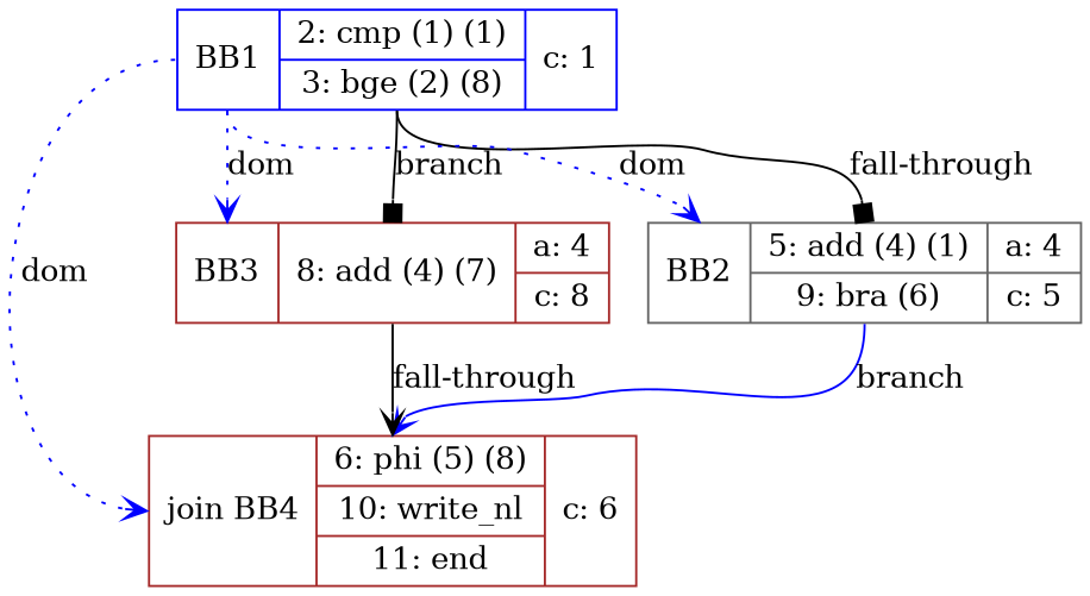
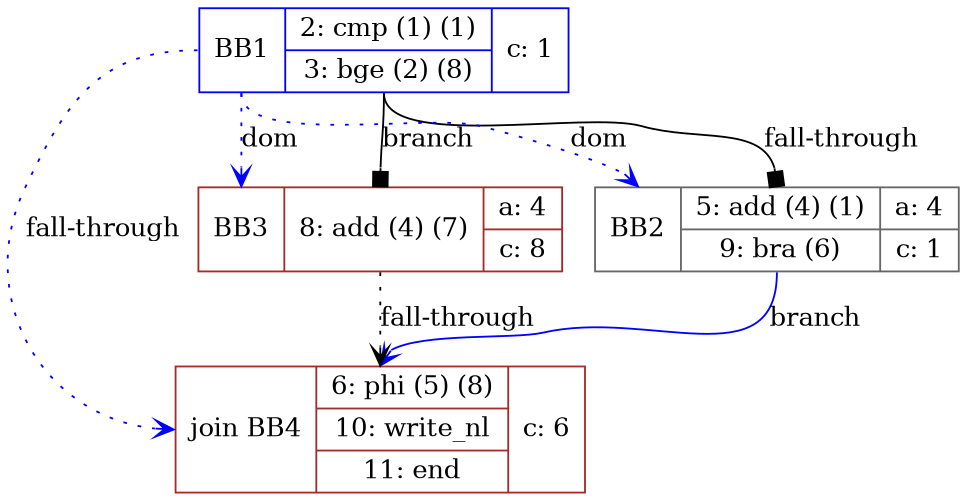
  digraph {
    node [color=brown shape=record]
    edge [arrowhead=vee headport=n tailport=s color=blue]
    n1 [color=blue label="<b>BB1 | {2: cmp (1) (1)|3: bge (2) (8)}| {c: 1}"]
-   n2 [color=gray40 label="<b>BB2 | {5: add (4) (1)|9: bra (6)}| {a: 4 | c: 5}"]
+   n2 [color=gray40 label="<b>BB2 | {5: add (4) (1)|9: bra (6)}| {a: 4 | c: 1}"]
    n3 [label="<b>BB3 | {8: add (4) (7)}| {a: 4 | c: 8}"]
    n4 [label="<b>join BB4 | {6: phi (5) (8)|10: write_nl|11: end}| {c: 6}"]
    n1 -> n2 [arrowhead=box label="fall-through" color=""]
    n1 -> n2 [headport=b label=dom style=dotted tailport=b]
    n1 -> n3 [arrowhead=box label=branch color=""]
    n1 -> n3 [headport=b label=dom style=dotted tailport=b]
-   n1 -> n4 [headport=b label=dom style=dotted tailport=b]
+   n1 -> n4 [headport=b label="fall-through" style=dotted tailport=b]
    n2 -> n4 [label=branch]
-   n3 -> n4 [label="fall-through" color=""]
+   n3 -> n4 [label="fall-through" style=dotted color=""]
  }
